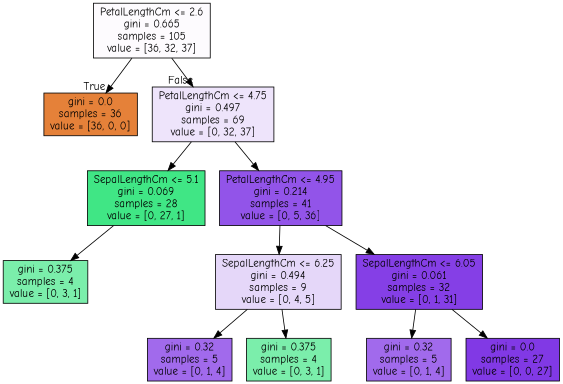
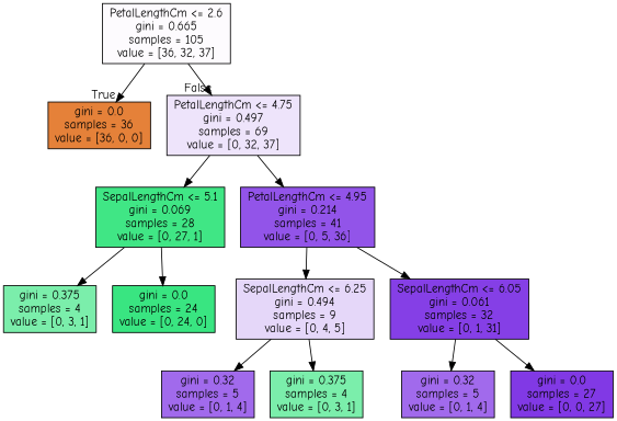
  digraph {
    fontname="Comic Neue"
    node [color=black fillcolor="#39e581aa" shape=box style=filled fontname="Comic Neue"]
    edge [fontname="Comic Neue"]
    n1 [fillcolor="#8139e504" label="PetalLengthCm <= 2.6\ngini = 0.665\nsamples = 105\nvalue = [36, 32, 37]"]
    n2 [fillcolor="#e58139ff" label="gini = 0.0\nsamples = 36\nvalue = [36, 0, 0]"]
    n3 [fillcolor="#8139e522" label="PetalLengthCm <= 4.75\ngini = 0.497\nsamples = 69\nvalue = [0, 32, 37]"]
    n4 [fillcolor="#39e581f6" label="SepalLengthCm <= 5.1\ngini = 0.069\nsamples = 28\nvalue = [0, 27, 1]"]
    n5 [fillcolor="#8139e5dc" label="PetalLengthCm <= 4.95\ngini = 0.214\nsamples = 41\nvalue = [0, 5, 36]"]
    n6 [label="gini = 0.375\nsamples = 4\nvalue = [0, 3, 1]"]
+   n7 [fillcolor="#39e581ff" label="gini = 0.0\nsamples = 24\nvalue = [0, 24, 0]"]
    n8 [fillcolor="#8139e533" label="SepalLengthCm <= 6.25\ngini = 0.494\nsamples = 9\nvalue = [0, 4, 5]"]
    n9 [fillcolor="#8139e5f7" label="SepalLengthCm <= 6.05\ngini = 0.061\nsamples = 32\nvalue = [0, 1, 31]"]
    n10 [fillcolor="#8139e5bf" label="gini = 0.32\nsamples = 5\nvalue = [0, 1, 4]"]
    n11 [label="gini = 0.375\nsamples = 4\nvalue = [0, 3, 1]"]
    n12 [fillcolor="#8139e5bf" label="gini = 0.32\nsamples = 5\nvalue = [0, 1, 4]"]
    n13 [fillcolor="#8139e5ff" label="gini = 0.0\nsamples = 27\nvalue = [0, 0, 27]"]
    n1 -> n2 [headlabel=True labelangle=45 labeldistance=2.5]
    n1 -> n3 [headlabel=False labelangle=-45 labeldistance=2.5]
    n3 -> n4
    n3 -> n5
    n4 -> n6
+   n4 -> n7
    n5 -> n8
    n5 -> n9
    n8 -> n10
    n8 -> n11
    n9 -> n12
    n9 -> n13
  }
